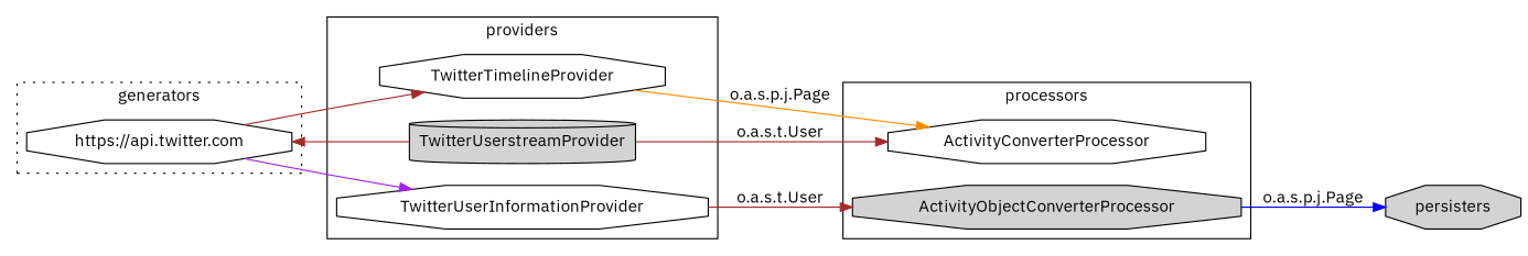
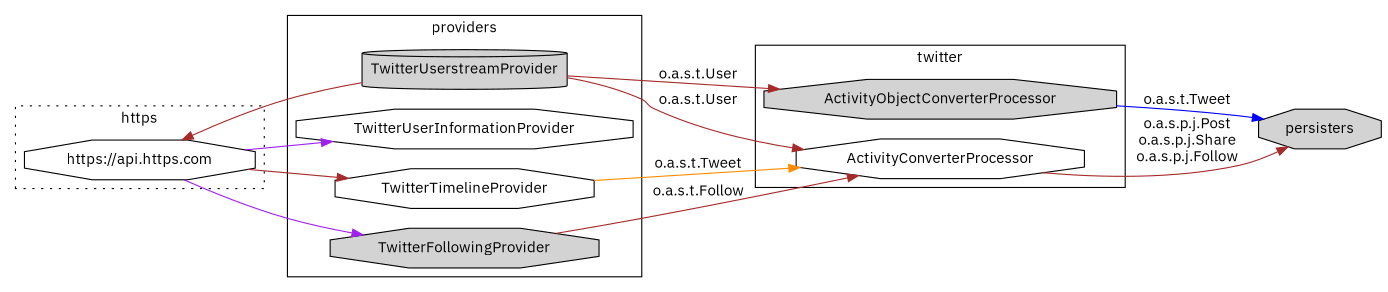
  digraph {
    compound=true
    fontname="IBM Plex Sans"
    rankdir=LR
    splines=true
    node [fillcolor=lightgrey fontname="IBM Plex Sans" shape=octagon style=filled]
    edge [color=brown fontname="IBM Plex Sans"]
    n1 [label=TwitterUserstreamProvider shape=cylinder]
    n2 [fillcolor=white label=TwitterUserInformationProvider]
    n3 [fillcolor=white label=TwitterTimelineProvider]
-   n5 [fillcolor=white label="https://api.twitter.com"]
+   n4 [label=TwitterFollowingProvider]
+   n5 [fillcolor=white label="https://api.https.com"]
    n6 [fillcolor=white label=ActivityConverterProcessor]
    n7 [label=ActivityObjectConverterProcessor]
    n8 [label=persisters]
    subgraph cluster_1 {
      label=providers
      n1
      n2
      n3
+     n4
    }
    subgraph cluster_2 {
-     label=generators
+     label=https
      style=dotted
      n5
    }
    subgraph cluster_3 {
-     label=processors
+     label=twitter
      n6
      n7
    }
    n1 -> n5
    n1 -> n6 [label="o.a.s.t.User"]
-   n2 -> n7 [label="o.a.s.t.User"]
-   n3 -> n6 [color=darkorange label="o.a.s.p.j.Page"]
+   n1 -> n7 [label="o.a.s.t.User"]
+   n3 -> n6 [color=darkorange label="o.a.s.t.Tweet"]
+   n4 -> n6 [label="o.a.s.t.Follow"]
    n5 -> n2 [color=purple]
    n5 -> n3
-   n7 -> n8 [color=blue label="o.a.s.p.j.Page"]
+   n5 -> n4 [color=purple]
+   n6 -> n8 [label="o.a.s.p.j.Post\no.a.s.p.j.Share\no.a.s.p.j.Follow"]
+   n7 -> n8 [color=blue label="o.a.s.t.Tweet"]
  }
